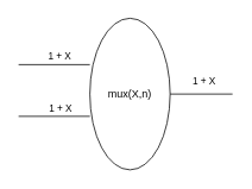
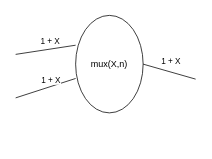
  <mxCell id="0" />
  <mxCell id="1" parent="0" />
- <mxCell id="2" value="mux(X,n)" style="ellipse;whiteSpace=wrap;html=1;" vertex="1" parent="1"><mxGeometry x="100" y="20" width="90" height="170" as="geometry" /></mxCell>
+ <mxCell id="2" value="mux(X,n)" style="ellipse;whiteSpace=wrap;html=1;" vertex="1" parent="1"><mxGeometry x="100" y="20" width="90" height="130" as="geometry" /></mxCell>
  <mxCell id="3" value="" style="endArrow=none;html=1;rounded=0;entryX=0;entryY=0.306;entryDx=0;entryDy=0;entryPerimeter=0;" edge="1" parent="1" target="2"><mxGeometry width="50" height="50" relative="1" as="geometry"><mxPoint x="20" y="72" as="sourcePoint" /><mxPoint x="180" y="130" as="targetPoint" /></mxGeometry></mxCell>
  <mxCell id="4" value="1 + X" style="edgeLabel;html=1;align=center;verticalAlign=bottom;resizable=0;points=[];labelPosition=center;verticalLabelPosition=top;textShadow=0;" vertex="1" connectable="0" parent="3"><mxGeometry x="0.125" y="2" relative="1" as="geometry"><mxPoint as="offset" /></mxGeometry></mxCell>
  <mxCell id="5" value="" style="endArrow=none;html=1;rounded=0;entryX=0;entryY=0.647;entryDx=0;entryDy=0;entryPerimeter=0;" edge="1" parent="1" target="2"><mxGeometry width="50" height="50" relative="1" as="geometry"><mxPoint x="20" y="130" as="sourcePoint" /><mxPoint x="180" y="130" as="targetPoint" /></mxGeometry></mxCell>
  <mxCell id="6" value="1 + X" style="edgeLabel;html=1;align=center;verticalAlign=bottom;resizable=0;points=[];labelPosition=center;verticalLabelPosition=top;" vertex="1" connectable="0" parent="5"><mxGeometry x="0.175" y="1" relative="1" as="geometry"><mxPoint as="offset" /></mxGeometry></mxCell>
  <mxCell id="7" value="" style="endArrow=none;html=1;rounded=0;exitX=1;exitY=0.5;exitDx=0;exitDy=0;" edge="1" parent="1" source="2"><mxGeometry width="50" height="50" relative="1" as="geometry"><mxPoint x="130" y="180" as="sourcePoint" /><mxPoint x="260" y="105" as="targetPoint" /></mxGeometry></mxCell>
  <mxCell id="8" value="1 + X" style="edgeLabel;html=1;align=center;verticalAlign=middle;resizable=0;points=[];" vertex="1" connectable="0" parent="7"><mxGeometry x="0.057" relative="1" as="geometry"><mxPoint y="-15" as="offset" /></mxGeometry></mxCell>
